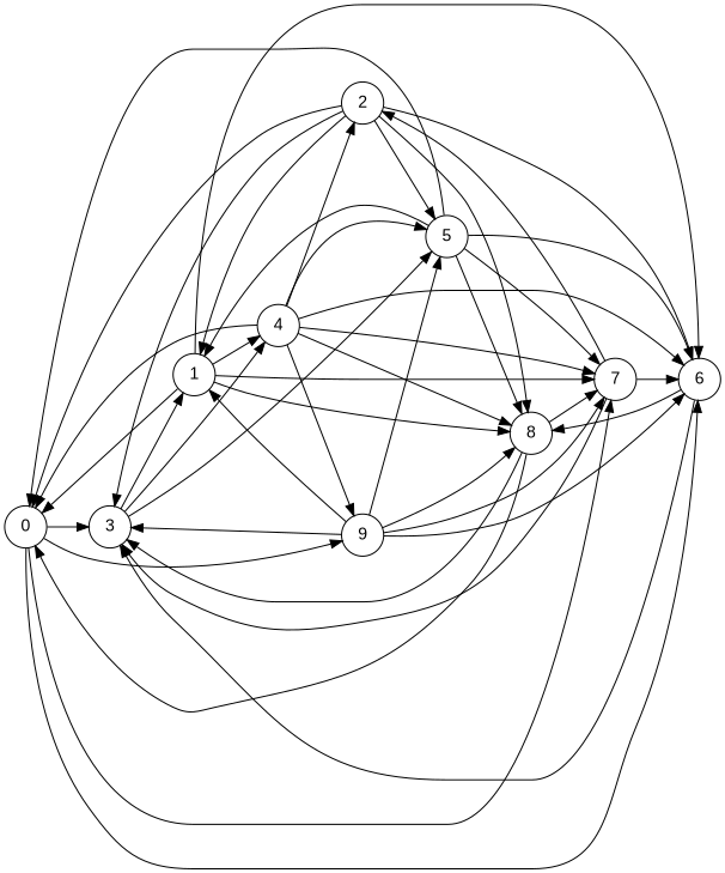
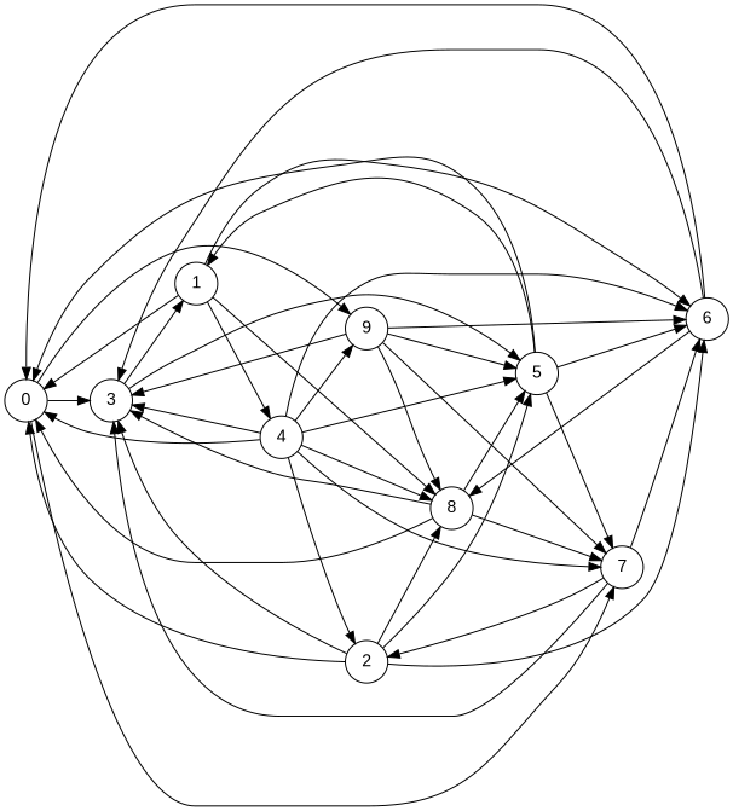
  digraph {
    fontname="Liberation Sans"
    rankdir=LR
    node [fontname="Liberation Sans" shape=circle]
    edge [fontname="Liberation Sans"]
    0
    3
    6
    9
    7
    1
    5
    8
    4
    2
    0 -> 3
-   0 -> 6
+   6 -> 0
    0 -> 9
    0 -> 7
    3 -> 1
    3 -> 5
    6 -> 3
    6 -> 8
    9 -> 3
    9 -> 6
    9 -> 7
-   9 -> 1
    9 -> 5
    9 -> 8
    7 -> 3
    7 -> 6
    7 -> 2
    1 -> 0
    1 -> 6
-   1 -> 7
    1 -> 8
    1 -> 4
    5 -> 0
    5 -> 6
    5 -> 7
    5 -> 1
-   5 -> 8
+   8 -> 5
    8 -> 0
    8 -> 3
    8 -> 7
    4 -> 0
-   3 -> 4
+   4 -> 3
    4 -> 6
    4 -> 9
    4 -> 7
    4 -> 5
    4 -> 8
    4 -> 2
    2 -> 0
    2 -> 3
    2 -> 6
-   2 -> 1
    2 -> 5
    2 -> 8
  }
